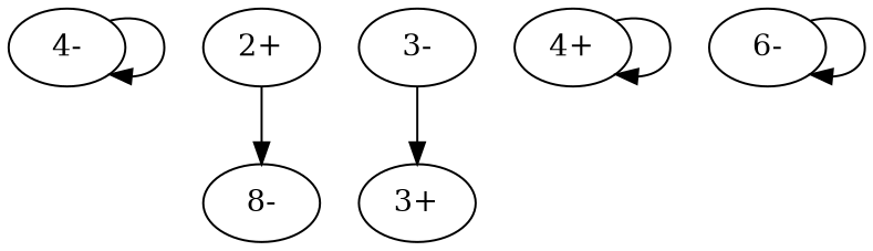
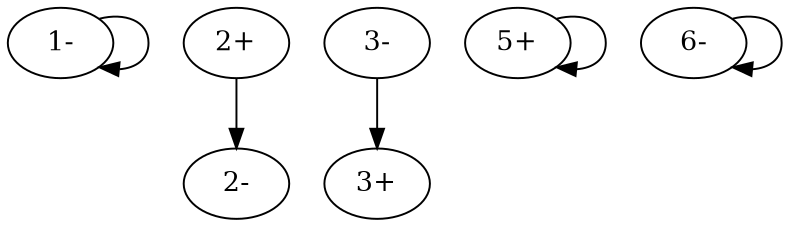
  digraph {
    node [C=0 l=3]
    edge [d=-2]
-   "1-" [label="4-"]
+   "1-"
    "2+"
-   "2-" [label="8-"]
+   "2-"
    "3-"
    "3+"
-   "4+"
+   "4+" [label="5+"]
    n7 [label="6-"]
    "1-" -> "1-"
    "2+" -> "2-"
    "3-" -> "3+"
    "4+" -> "4+"
    n7 -> n7
  }
